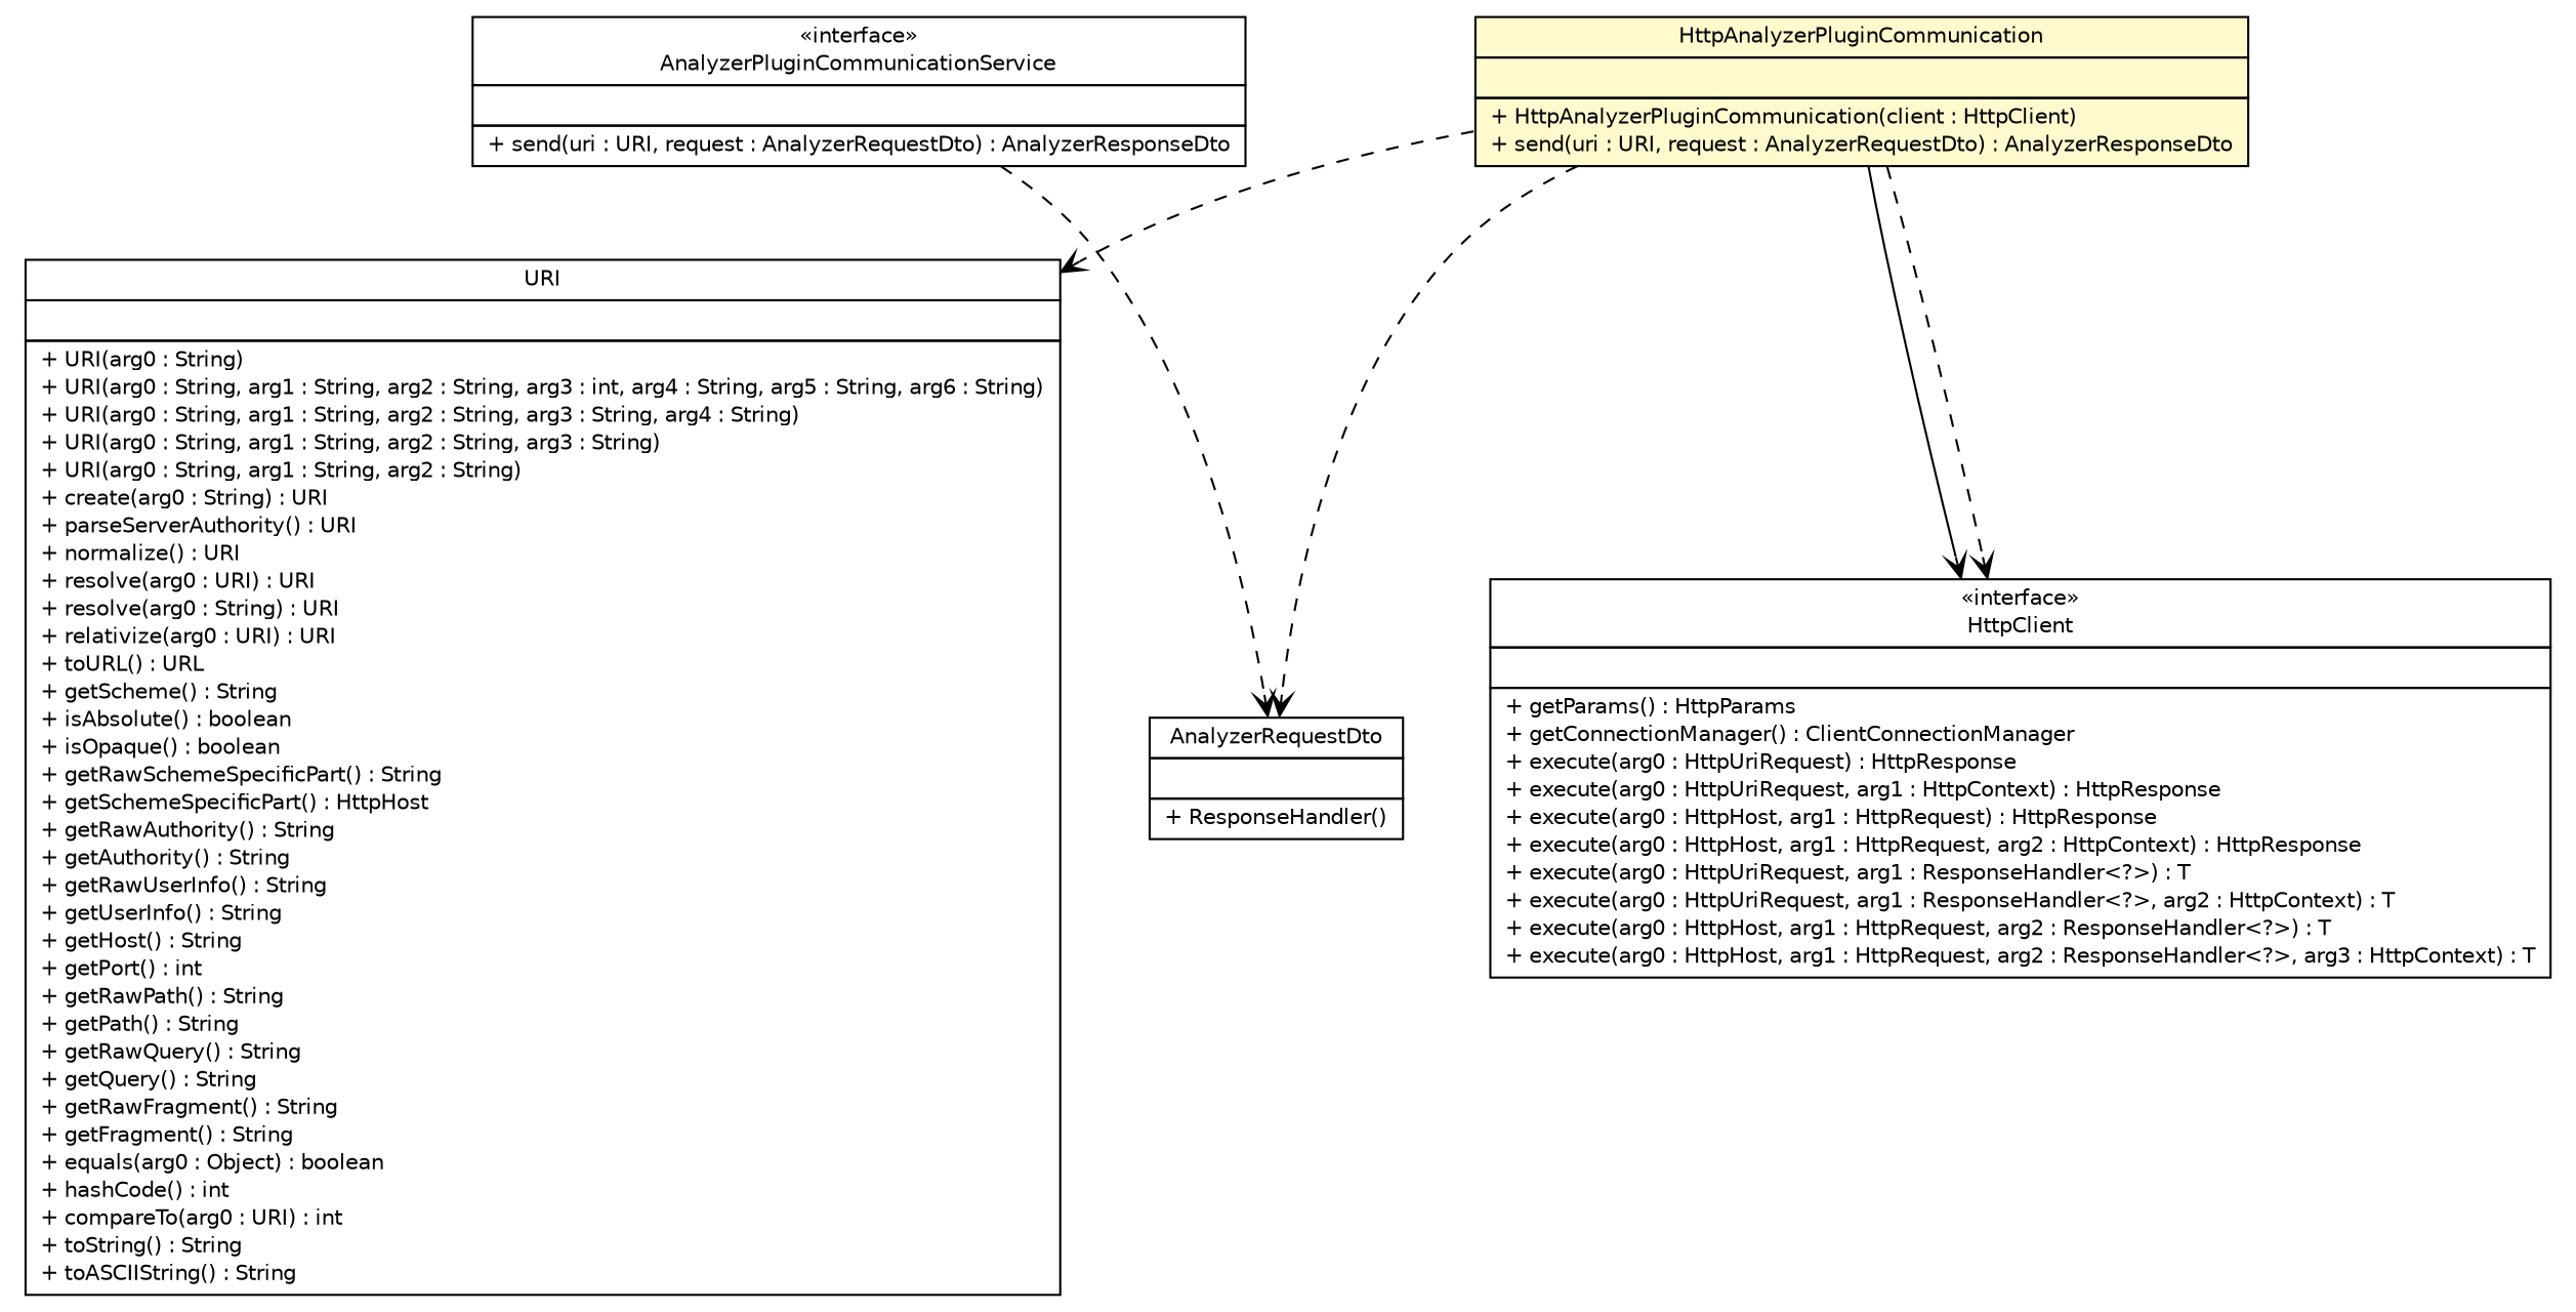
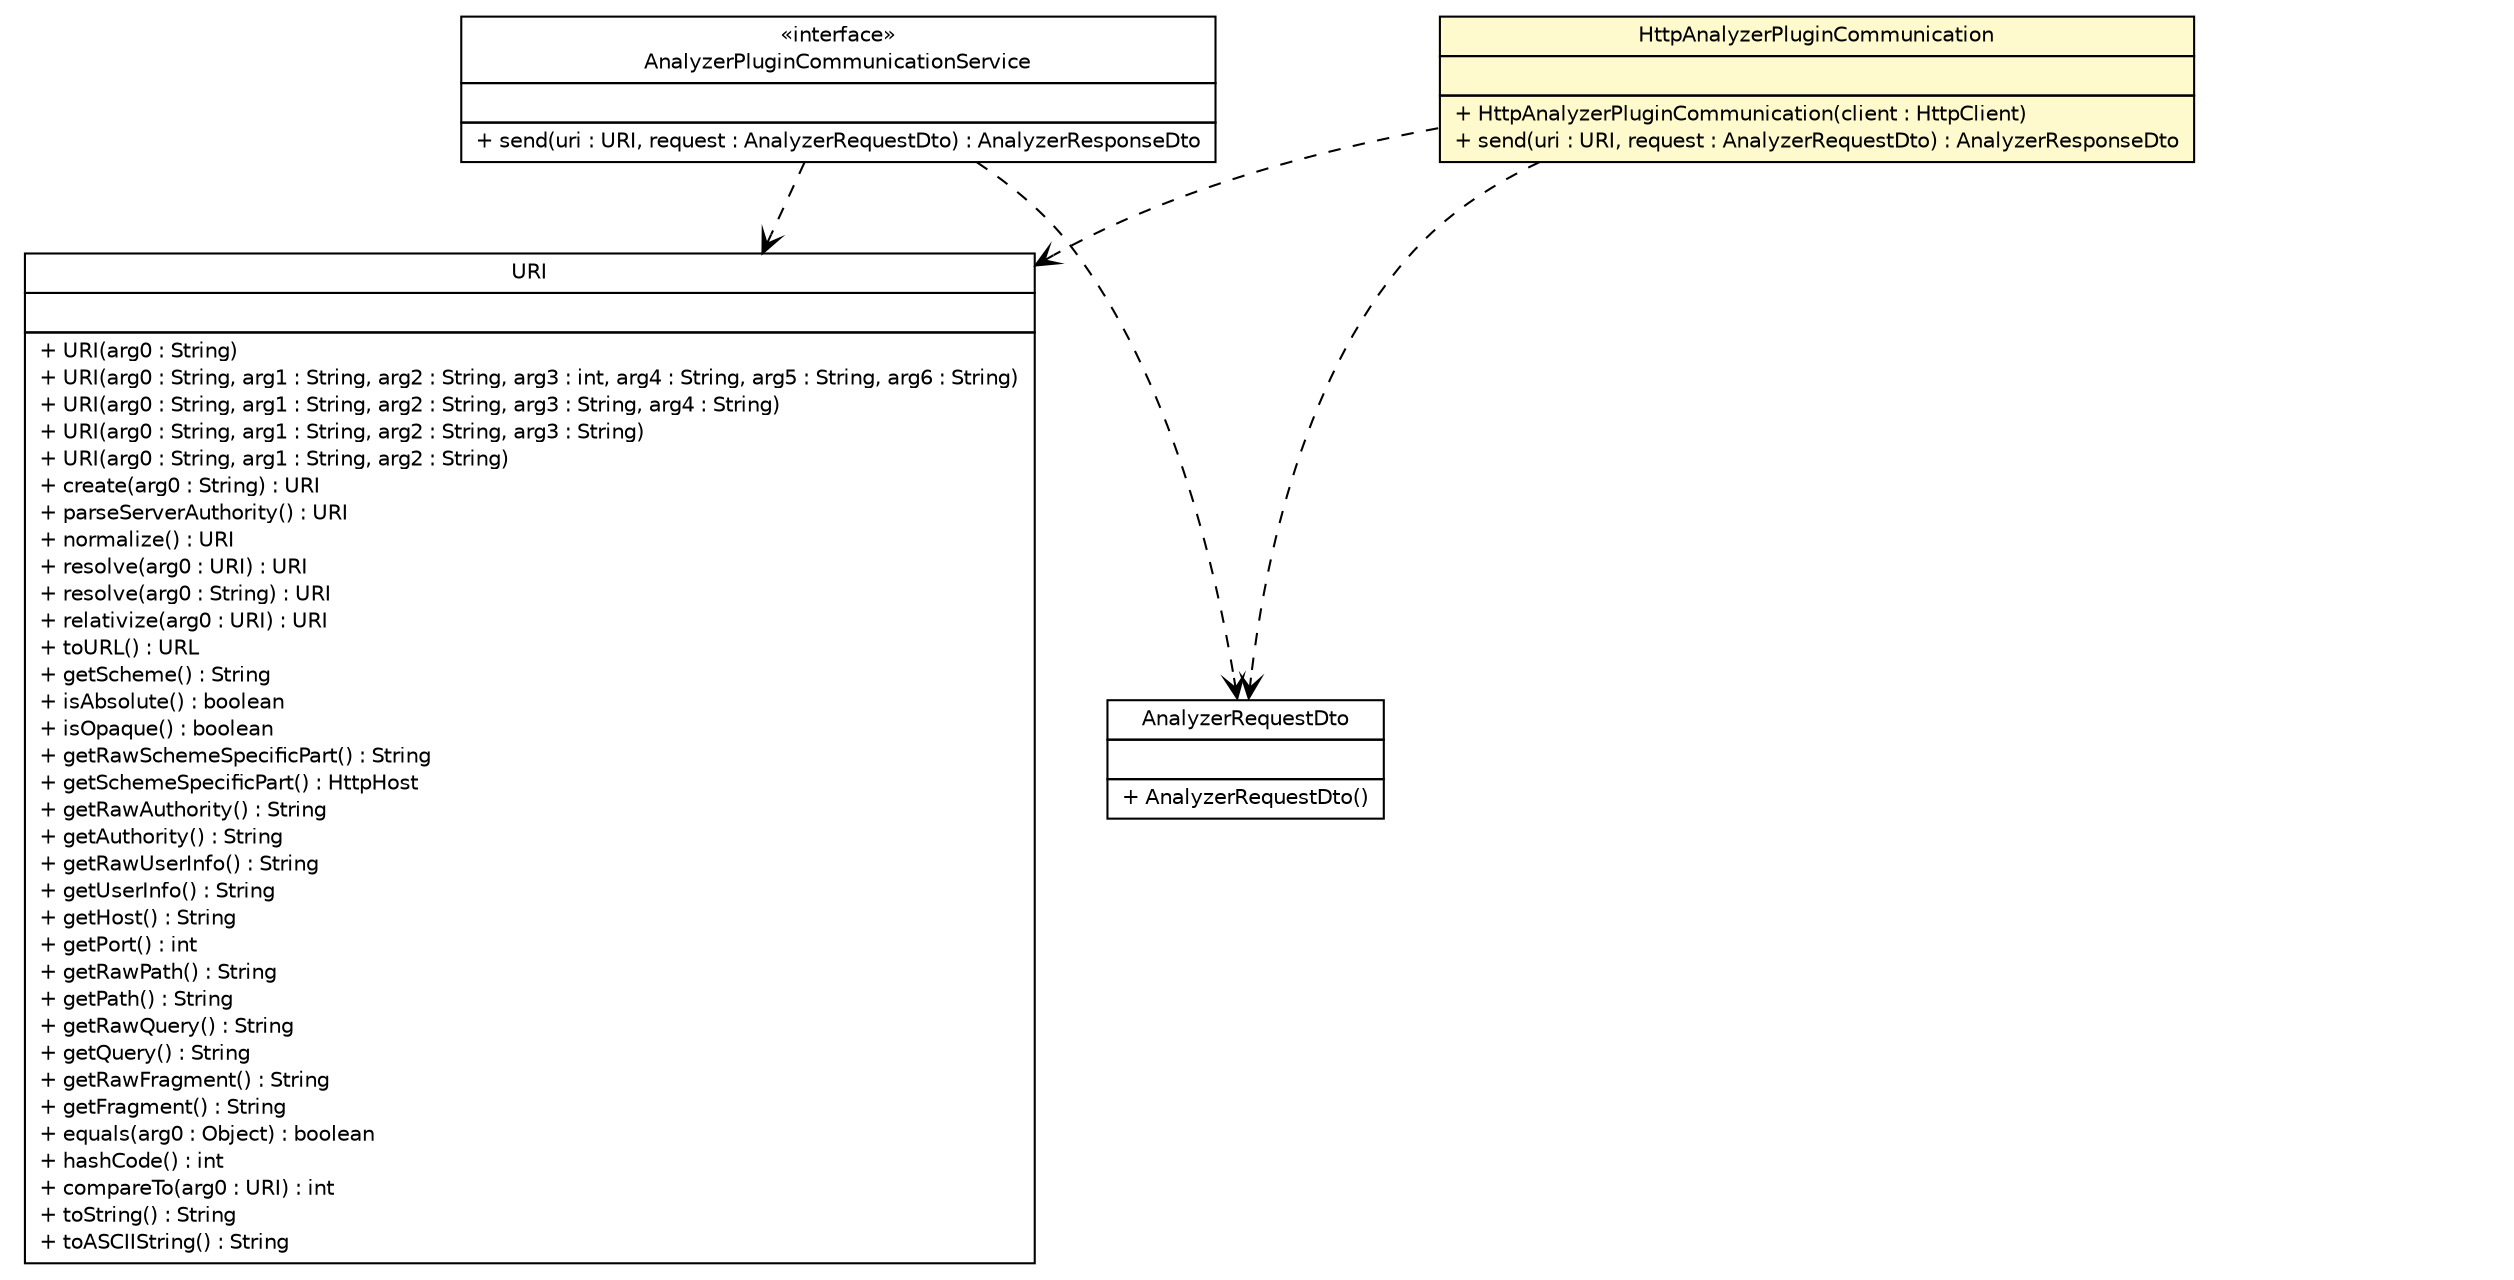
  digraph {
    nodesep=0.25
    ranksep=0.5
    node [fontcolor=black fontname=Helvetica fontsize=10.0 shape=plaintext]
    edge [arrowhead=open color=black fontcolor=black fontname=Helvetica fontsize=10.0 headport=p labelfontname=Helvetica labelfontsize=10 style=dashed tailport=p]
-   n1 [label=<<table title="net.sereneproject.collector.dto.AnalyzerRequestDto" border="0" cellborder="1" cellspacing="0" cellpadding="2" port="p" href="../../dto/AnalyzerRequestDto.html"> 		<tr><td><table border="0" cellspacing="0" cellpadding="1"> <tr><td align="center" balign="center"> AnalyzerRequestDto </td></tr> 		</table></td></tr> 		<tr><td><table border="0" cellspacing="0" cellpadding="1"> <tr><td align="left" balign="left">  </td></tr> 		</table></td></tr> 		<tr><td><table border="0" cellspacing="0" cellpadding="1"> <tr><td align="left" balign="left"> + ResponseHandler() </td></tr> 		</table></td></tr> 		</table>>]
+   n1 [label=<<table title="net.sereneproject.collector.dto.AnalyzerRequestDto" border="0" cellborder="1" cellspacing="0" cellpadding="2" port="p" href="../../dto/AnalyzerRequestDto.html"> 		<tr><td><table border="0" cellspacing="0" cellpadding="1"> <tr><td align="center" balign="center"> AnalyzerRequestDto </td></tr> 		</table></td></tr> 		<tr><td><table border="0" cellspacing="0" cellpadding="1"> <tr><td align="left" balign="left">  </td></tr> 		</table></td></tr> 		<tr><td><table border="0" cellspacing="0" cellpadding="1"> <tr><td align="left" balign="left"> + AnalyzerRequestDto() </td></tr> 		</table></td></tr> 		</table>>]
    n2 [label=<<table title="net.sereneproject.collector.service.AnalyzerPluginCommunicationService" border="0" cellborder="1" cellspacing="0" cellpadding="2" port="p" href="../AnalyzerPluginCommunicationService.html"> 		<tr><td><table border="0" cellspacing="0" cellpadding="1"> <tr><td align="center" balign="center"> &#171;interface&#187; </td></tr> <tr><td align="center" balign="center"> AnalyzerPluginCommunicationService </td></tr> 		</table></td></tr> 		<tr><td><table border="0" cellspacing="0" cellpadding="1"> <tr><td align="left" balign="left">  </td></tr> 		</table></td></tr> 		<tr><td><table border="0" cellspacing="0" cellpadding="1"> <tr><td align="left" balign="left"> + send(uri : URI, request : AnalyzerRequestDto) : AnalyzerResponseDto </td></tr> 		</table></td></tr> 		</table>>]
    n3 [label=<<table title="java.net.URI" border="0" cellborder="1" cellspacing="0" cellpadding="2" port="p" href="http://java.sun.com/j2se/1.4.2/docs/api/java/net/URI.html"> 		<tr><td><table border="0" cellspacing="0" cellpadding="1"> <tr><td align="center" balign="center"> URI </td></tr> 		</table></td></tr> 		<tr><td><table border="0" cellspacing="0" cellpadding="1"> <tr><td align="left" balign="left">  </td></tr> 		</table></td></tr> 		<tr><td><table border="0" cellspacing="0" cellpadding="1"> <tr><td align="left" balign="left"> + URI(arg0 : String) </td></tr> <tr><td align="left" balign="left"> + URI(arg0 : String, arg1 : String, arg2 : String, arg3 : int, arg4 : String, arg5 : String, arg6 : String) </td></tr> <tr><td align="left" balign="left"> + URI(arg0 : String, arg1 : String, arg2 : String, arg3 : String, arg4 : String) </td></tr> <tr><td align="left" balign="left"> + URI(arg0 : String, arg1 : String, arg2 : String, arg3 : String) </td></tr> <tr><td align="left" balign="left"> + URI(arg0 : String, arg1 : String, arg2 : String) </td></tr> <tr><td align="left" balign="left"> + create(arg0 : String) : URI </td></tr> <tr><td align="left" balign="left"> + parseServerAuthority() : URI </td></tr> <tr><td align="left" balign="left"> + normalize() : URI </td></tr> <tr><td align="left" balign="left"> + resolve(arg0 : URI) : URI </td></tr> <tr><td align="left" balign="left"> + resolve(arg0 : String) : URI </td></tr> <tr><td align="left" balign="left"> + relativize(arg0 : URI) : URI </td></tr> <tr><td align="left" balign="left"> + toURL() : URL </td></tr> <tr><td align="left" balign="left"> + getScheme() : String </td></tr> <tr><td align="left" balign="left"> + isAbsolute() : boolean </td></tr> <tr><td align="left" balign="left"> + isOpaque() : boolean </td></tr> <tr><td align="left" balign="left"> + getRawSchemeSpecificPart() : String </td></tr> <tr><td align="left" balign="left"> + getSchemeSpecificPart() : HttpHost </td></tr> <tr><td align="left" balign="left"> + getRawAuthority() : String </td></tr> <tr><td align="left" balign="left"> + getAuthority() : String </td></tr> <tr><td align="left" balign="left"> + getRawUserInfo() : String </td></tr> <tr><td align="left" balign="left"> + getUserInfo() : String </td></tr> <tr><td align="left" balign="left"> + getHost() : String </td></tr> <tr><td align="left" balign="left"> + getPort() : int </td></tr> <tr><td align="left" balign="left"> + getRawPath() : String </td></tr> <tr><td align="left" balign="left"> + getPath() : String </td></tr> <tr><td align="left" balign="left"> + getRawQuery() : String </td></tr> <tr><td align="left" balign="left"> + getQuery() : String </td></tr> <tr><td align="left" balign="left"> + getRawFragment() : String </td></tr> <tr><td align="left" balign="left"> + getFragment() : String </td></tr> <tr><td align="left" balign="left"> + equals(arg0 : Object) : boolean </td></tr> <tr><td align="left" balign="left"> + hashCode() : int </td></tr> <tr><td align="left" balign="left"> + compareTo(arg0 : URI) : int </td></tr> <tr><td align="left" balign="left"> + toString() : String </td></tr> <tr><td align="left" balign="left"> + toASCIIString() : String </td></tr> 		</table></td></tr> 		</table>>]
    n4 [label=<<table title="net.sereneproject.collector.service.impl.HttpAnalyzerPluginCommunication" border="0" cellborder="1" cellspacing="0" cellpadding="2" port="p" bgcolor="lemonChiffon" href="./HttpAnalyzerPluginCommunication.html"> 		<tr><td><table border="0" cellspacing="0" cellpadding="1"> <tr><td align="center" balign="center"> HttpAnalyzerPluginCommunication </td></tr> 		</table></td></tr> 		<tr><td><table border="0" cellspacing="0" cellpadding="1"> <tr><td align="left" balign="left">  </td></tr> 		</table></td></tr> 		<tr><td><table border="0" cellspacing="0" cellpadding="1"> <tr><td align="left" balign="left"> + HttpAnalyzerPluginCommunication(client : HttpClient) </td></tr> <tr><td align="left" balign="left"> + send(uri : URI, request : AnalyzerRequestDto) : AnalyzerResponseDto </td></tr> 		</table></td></tr> 		</table>>]
-   n5 [label=<<table title="org.apache.http.client.HttpClient" border="0" cellborder="1" cellspacing="0" cellpadding="2" port="p" href="http://java.sun.com/j2se/1.4.2/docs/api/org/apache/http/client/HttpClient.html"> 		<tr><td><table border="0" cellspacing="0" cellpadding="1"> <tr><td align="center" balign="center"> &#171;interface&#187; </td></tr> <tr><td align="center" balign="center"> HttpClient </td></tr> 		</table></td></tr> 		<tr><td><table border="0" cellspacing="0" cellpadding="1"> <tr><td align="left" balign="left">  </td></tr> 		</table></td></tr> 		<tr><td><table border="0" cellspacing="0" cellpadding="1"> <tr><td align="left" balign="left"> + getParams() : HttpParams </td></tr> <tr><td align="left" balign="left"> + getConnectionManager() : ClientConnectionManager </td></tr> <tr><td align="left" balign="left"> + execute(arg0 : HttpUriRequest) : HttpResponse </td></tr> <tr><td align="left" balign="left"> + execute(arg0 : HttpUriRequest, arg1 : HttpContext) : HttpResponse </td></tr> <tr><td align="left" balign="left"> + execute(arg0 : HttpHost, arg1 : HttpRequest) : HttpResponse </td></tr> <tr><td align="left" balign="left"> + execute(arg0 : HttpHost, arg1 : HttpRequest, arg2 : HttpContext) : HttpResponse </td></tr> <tr><td align="left" balign="left"> + execute(arg0 : HttpUriRequest, arg1 : ResponseHandler&lt;?&gt;) : T </td></tr> <tr><td align="left" balign="left"> + execute(arg0 : HttpUriRequest, arg1 : ResponseHandler&lt;?&gt;, arg2 : HttpContext) : T </td></tr> <tr><td align="left" balign="left"> + execute(arg0 : HttpHost, arg1 : HttpRequest, arg2 : ResponseHandler&lt;?&gt;) : T </td></tr> <tr><td align="left" balign="left"> + execute(arg0 : HttpHost, arg1 : HttpRequest, arg2 : ResponseHandler&lt;?&gt;, arg3 : HttpContext) : T </td></tr> 		</table></td></tr> 		</table>>]
    n2 -> n1
+   n2 -> n3
    n4 -> n1
    n4 -> n3
-   n4 -> n5 [style=""]
-   n4 -> n5
  }
